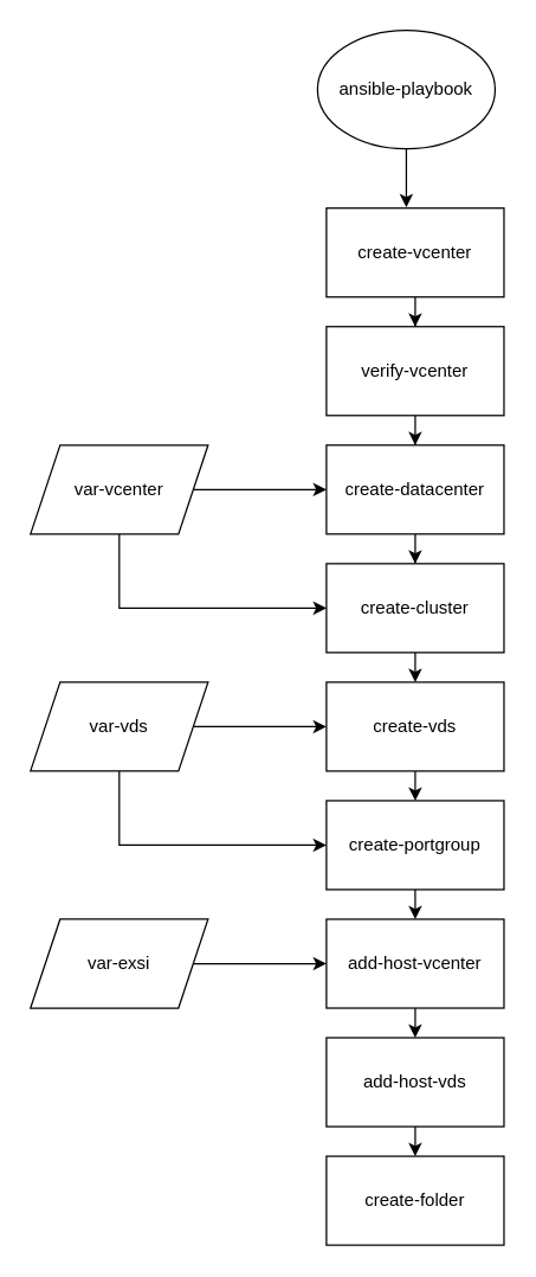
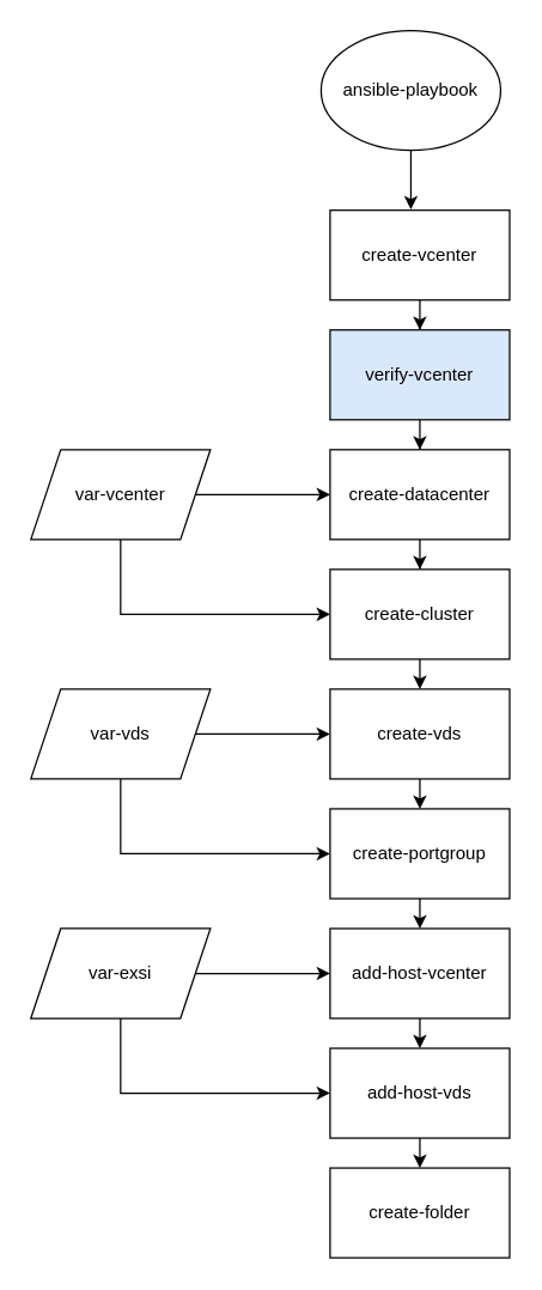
  <mxCell id="0" />
  <mxCell id="1" parent="0" />
  <mxCell id="2" style="edgeStyle=orthogonalEdgeStyle;rounded=0;orthogonalLoop=1;jettySize=auto;html=1;entryX=0.5;entryY=0;entryDx=0;entryDy=0;" edge="1" parent="1" source="3" target="7"><mxGeometry relative="1" as="geometry" /></mxCell>
  <mxCell id="3" value="create-vcenter" style="rounded=0;whiteSpace=wrap;html=1;" vertex="1" parent="1"><mxGeometry x="220" y="140" width="120" height="60" as="geometry" /></mxCell>
  <mxCell id="4" value="ansible-playbook" style="ellipse;whiteSpace=wrap;html=1;" vertex="1" parent="1"><mxGeometry x="214" width="120" height="80" as="geometry" y="20" /></mxCell>
  <mxCell id="5" style="edgeStyle=orthogonalEdgeStyle;rounded=0;orthogonalLoop=1;jettySize=auto;html=1;exitX=0.5;exitY=1;exitDx=0;exitDy=0;entryX=0.45;entryY=-0.008;entryDx=0;entryDy=0;entryPerimeter=0;" edge="1" parent="1" source="4" target="3"><mxGeometry relative="1" as="geometry" /></mxCell>
  <mxCell id="6" style="edgeStyle=orthogonalEdgeStyle;rounded=0;orthogonalLoop=1;jettySize=auto;html=1;entryX=0.5;entryY=0;entryDx=0;entryDy=0;" edge="1" parent="1" source="7" target="9"><mxGeometry relative="1" as="geometry" /></mxCell>
- <mxCell id="7" value="verify-vcenter" style="rounded=0;whiteSpace=wrap;html=1;" vertex="1" parent="1"><mxGeometry x="220" y="220" width="120" height="60" as="geometry" /></mxCell>
+ <mxCell id="7" value="verify-vcenter" style="rounded=0;whiteSpace=wrap;html=1;fillColor=#dae8fc;" vertex="1" parent="1"><mxGeometry x="220" y="220" width="120" height="60" as="geometry" /></mxCell>
  <mxCell id="8" style="edgeStyle=orthogonalEdgeStyle;rounded=0;orthogonalLoop=1;jettySize=auto;html=1;entryX=0.5;entryY=0;entryDx=0;entryDy=0;" edge="1" parent="1" source="9" target="11"><mxGeometry relative="1" as="geometry" /></mxCell>
  <mxCell id="9" value="create-datacenter" style="rounded=0;whiteSpace=wrap;html=1;" vertex="1" parent="1"><mxGeometry x="220" y="300" width="120" height="60" as="geometry" /></mxCell>
  <mxCell id="10" style="edgeStyle=orthogonalEdgeStyle;rounded=0;orthogonalLoop=1;jettySize=auto;html=1;exitX=0.5;exitY=1;exitDx=0;exitDy=0;entryX=0.5;entryY=0;entryDx=0;entryDy=0;" edge="1" parent="1" source="11" target="16"><mxGeometry relative="1" as="geometry" /></mxCell>
  <mxCell id="11" value="create-cluster" style="rounded=0;whiteSpace=wrap;html=1;" vertex="1" parent="1"><mxGeometry x="220" y="380" width="120" height="60" as="geometry" /></mxCell>
  <mxCell id="12" style="edgeStyle=orthogonalEdgeStyle;rounded=0;orthogonalLoop=1;jettySize=auto;html=1;entryX=0;entryY=0.5;entryDx=0;entryDy=0;" edge="1" parent="1" source="14" target="9"><mxGeometry relative="1" as="geometry"><Array as="points"><mxPoint x="180" y="330" /><mxPoint x="180" y="330" /></Array></mxGeometry></mxCell>
  <mxCell id="13" style="edgeStyle=orthogonalEdgeStyle;rounded=0;orthogonalLoop=1;jettySize=auto;html=1;entryX=0;entryY=0.5;entryDx=0;entryDy=0;" edge="1" parent="1" source="14" target="11"><mxGeometry relative="1" as="geometry"><Array as="points"><mxPoint x="80" y="410" /></Array></mxGeometry></mxCell>
  <mxCell id="14" value="var-vcenter" style="shape=parallelogram;perimeter=parallelogramPerimeter;whiteSpace=wrap;html=1;fixedSize=1;" vertex="1" parent="1"><mxGeometry x="20" y="300" width="120" height="60" as="geometry" /></mxCell>
  <mxCell id="15" style="edgeStyle=orthogonalEdgeStyle;rounded=0;orthogonalLoop=1;jettySize=auto;html=1;exitX=0.5;exitY=1;exitDx=0;exitDy=0;entryX=0.5;entryY=0;entryDx=0;entryDy=0;" edge="1" parent="1" source="16" target="18"><mxGeometry relative="1" as="geometry" /></mxCell>
  <mxCell id="16" value="create-vds" style="rounded=0;whiteSpace=wrap;html=1;" vertex="1" parent="1"><mxGeometry x="220" y="460" width="120" height="60" as="geometry" /></mxCell>
  <mxCell id="17" style="edgeStyle=orthogonalEdgeStyle;rounded=0;orthogonalLoop=1;jettySize=auto;html=1;exitX=0.5;exitY=1;exitDx=0;exitDy=0;entryX=0.5;entryY=0;entryDx=0;entryDy=0;" edge="1" parent="1" source="18" target="20"><mxGeometry relative="1" as="geometry" /></mxCell>
  <mxCell id="18" value="create-portgroup" style="rounded=0;whiteSpace=wrap;html=1;" vertex="1" parent="1"><mxGeometry x="220" y="540" width="120" height="60" as="geometry" /></mxCell>
  <mxCell id="19" style="edgeStyle=orthogonalEdgeStyle;rounded=0;orthogonalLoop=1;jettySize=auto;html=1;exitX=0.5;exitY=1;exitDx=0;exitDy=0;entryX=0.5;entryY=0;entryDx=0;entryDy=0;" edge="1" parent="1" source="20" target="23"><mxGeometry relative="1" as="geometry" /></mxCell>
  <mxCell id="20" value="add-host-vcenter" style="rounded=0;whiteSpace=wrap;html=1;" vertex="1" parent="1"><mxGeometry x="220" y="620" width="120" height="60" as="geometry" /></mxCell>
  <mxCell id="21" value="create-folder" style="rounded=0;whiteSpace=wrap;html=1;" vertex="1" parent="1"><mxGeometry x="220" y="780" width="120" height="60" as="geometry" /></mxCell>
  <mxCell id="22" style="edgeStyle=orthogonalEdgeStyle;rounded=0;orthogonalLoop=1;jettySize=auto;html=1;exitX=0.5;exitY=1;exitDx=0;exitDy=0;entryX=0.5;entryY=0;entryDx=0;entryDy=0;" edge="1" parent="1" source="23" target="21"><mxGeometry relative="1" as="geometry" /></mxCell>
  <mxCell id="23" value="add-host-vds" style="rounded=0;whiteSpace=wrap;html=1;" vertex="1" parent="1"><mxGeometry x="220" y="700" width="120" height="60" as="geometry" /></mxCell>
  <mxCell id="24" style="edgeStyle=orthogonalEdgeStyle;rounded=0;orthogonalLoop=1;jettySize=auto;html=1;entryX=0;entryY=0.5;entryDx=0;entryDy=0;" edge="1" parent="1" source="26" target="16"><mxGeometry relative="1" as="geometry" /></mxCell>
  <mxCell id="25" style="edgeStyle=orthogonalEdgeStyle;rounded=0;orthogonalLoop=1;jettySize=auto;html=1;entryX=0;entryY=0.5;entryDx=0;entryDy=0;" edge="1" parent="1" source="26" target="18"><mxGeometry relative="1" as="geometry"><Array as="points"><mxPoint x="80" y="570" /></Array></mxGeometry></mxCell>
  <mxCell id="26" value="var-vds" style="shape=parallelogram;perimeter=parallelogramPerimeter;whiteSpace=wrap;html=1;fixedSize=1;" vertex="1" parent="1"><mxGeometry x="20" y="460" width="120" height="60" as="geometry" /></mxCell>
  <mxCell id="27" style="edgeStyle=orthogonalEdgeStyle;rounded=0;orthogonalLoop=1;jettySize=auto;html=1;entryX=0;entryY=0.5;entryDx=0;entryDy=0;" edge="1" parent="1" source="29" target="20"><mxGeometry relative="1" as="geometry" /></mxCell>
+ <mxCell id="28" style="edgeStyle=orthogonalEdgeStyle;rounded=0;orthogonalLoop=1;jettySize=auto;html=1;entryX=0;entryY=0.5;entryDx=0;entryDy=0;" edge="1" parent="1" source="29" target="23"><mxGeometry relative="1" as="geometry"><Array as="points"><mxPoint x="80" y="730" /></Array></mxGeometry></mxCell>
  <mxCell id="29" value="var-exsi" style="shape=parallelogram;perimeter=parallelogramPerimeter;whiteSpace=wrap;html=1;fixedSize=1;" vertex="1" parent="1"><mxGeometry x="20" y="620" width="120" height="60" as="geometry" /></mxCell>
